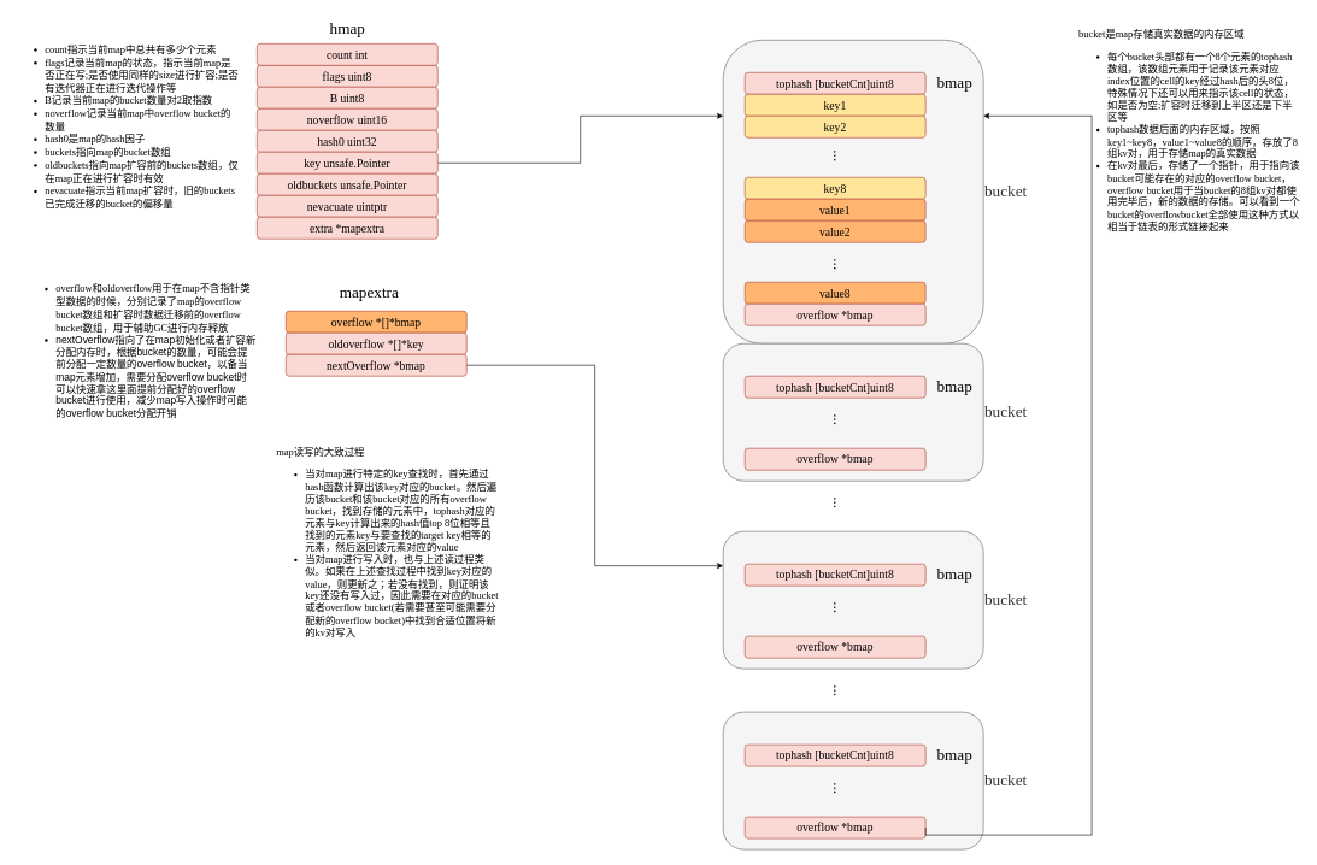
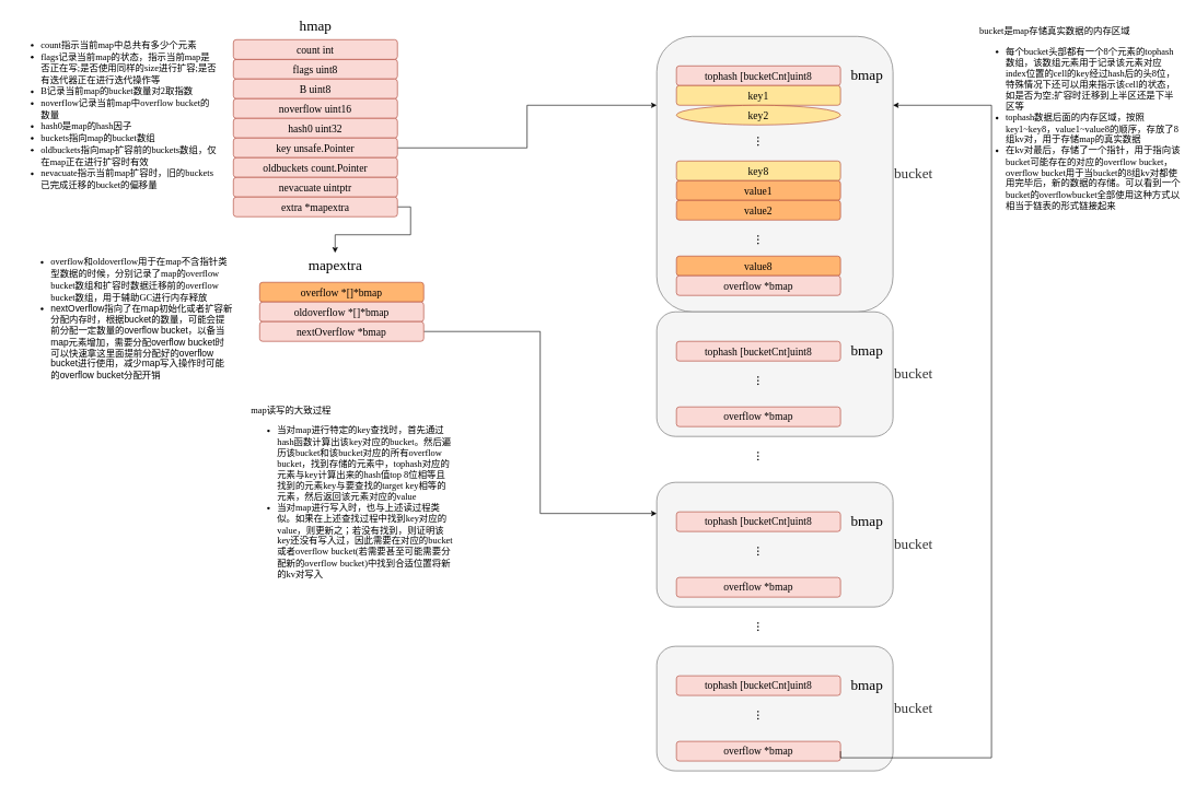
  <mxCell id="0" />
  <mxCell id="1" parent="0" />
  <mxCell id="2" value="&lt;ul style=&quot;font-family: Helvetica;&quot;&gt;&lt;li&gt;&lt;font face=&quot;Lucida Console&quot;&gt;count指示当前map中总共有多少个元素&lt;/font&gt;&lt;/li&gt;&lt;li&gt;&lt;font face=&quot;Lucida Console&quot;&gt;flags记录当前map的状态，指示当前map是否正在写;是否使用同样的size进行扩容;是否有迭代器正在进行迭代操作等&lt;/font&gt;&lt;/li&gt;&lt;li&gt;&lt;font face=&quot;Lucida Console&quot;&gt;B记录当前map的bucket数量对2取指数&lt;/font&gt;&lt;/li&gt;&lt;li&gt;&lt;font face=&quot;Lucida Console&quot;&gt;noverflow记录当前map中overflow bucket的数量&lt;/font&gt;&lt;/li&gt;&lt;li&gt;&lt;font face=&quot;Lucida Console&quot;&gt;hash0是map的hash因子&lt;/font&gt;&lt;/li&gt;&lt;li&gt;&lt;font face=&quot;Lucida Console&quot;&gt;buckets指向map的bucket数组&lt;/font&gt;&lt;/li&gt;&lt;li&gt;&lt;font face=&quot;Lucida Console&quot;&gt;oldbuckets指向map扩容前的buckets数组，仅在map正在进行扩容时有效&lt;/font&gt;&lt;/li&gt;&lt;li&gt;&lt;font face=&quot;Lucida Console&quot;&gt;nevacuate指示当前map扩容时，旧的buckets已完成迁移的bucket的偏移量&lt;/font&gt;&lt;/li&gt;&lt;/ul&gt;" style="rounded=0;whiteSpace=wrap;html=1;fontFamily=Lucida Console;fontSize=14;align=left;strokeColor=none;fillColor=none;" vertex="1" parent="1"><mxGeometry x="20" y="55" width="310" height="240" as="geometry" /></mxCell>
  <mxCell id="3" value="bucket" style="rounded=1;whiteSpace=wrap;html=1;fontSize=22;fontFamily=Lucida Console;fillColor=#f5f5f5;fontColor=#333333;strokeColor=#666666;labelPosition=right;verticalLabelPosition=middle;align=left;verticalAlign=middle;" vertex="1" parent="1"><mxGeometry x="1000" y="55" width="360" height="420" as="geometry" /></mxCell>
  <mxCell id="4" value="flags uint8" style="rounded=1;whiteSpace=wrap;html=1;fillColor=#fad9d5;strokeColor=#ae4132;fontSize=16;fontFamily=Lucida Console;" vertex="1" parent="1"><mxGeometry x="355" y="90" width="250" height="30" as="geometry" /></mxCell>
  <mxCell id="5" value="B uint8" style="rounded=1;whiteSpace=wrap;html=1;fillColor=#fad9d5;strokeColor=#ae4132;fontSize=16;fontFamily=Lucida Console;" vertex="1" parent="1"><mxGeometry x="355" y="120" width="250" height="30" as="geometry" /></mxCell>
  <mxCell id="6" value="noverflow uint16" style="rounded=1;whiteSpace=wrap;html=1;fillColor=#fad9d5;strokeColor=#ae4132;fontSize=16;fontFamily=Lucida Console;" vertex="1" parent="1"><mxGeometry x="355" y="150" width="250" height="30" as="geometry" /></mxCell>
  <mxCell id="7" value="hash0 uint32" style="rounded=1;whiteSpace=wrap;html=1;fillColor=#fad9d5;strokeColor=#ae4132;fontSize=16;fontFamily=Lucida Console;" vertex="1" parent="1"><mxGeometry x="355" y="180" width="250" height="30" as="geometry" /></mxCell>
  <mxCell id="8" style="edgeStyle=orthogonalEdgeStyle;rounded=0;orthogonalLoop=1;jettySize=auto;html=1;exitX=1;exitY=0.5;exitDx=0;exitDy=0;entryX=0;entryY=0.25;entryDx=0;entryDy=0;fontFamily=Lucida Console;fontSize=22;fontColor=default;" edge="1" parent="1" source="9" target="3"><mxGeometry relative="1" as="geometry" /></mxCell>
  <mxCell id="9" value="key unsafe.Pointer" style="rounded=1;whiteSpace=wrap;html=1;fillColor=#fad9d5;strokeColor=#ae4132;fontSize=16;fontFamily=Lucida Console;" vertex="1" parent="1"><mxGeometry x="355" y="210" width="250" height="30" as="geometry" /></mxCell>
- <mxCell id="10" value="oldbuckets unsafe.Pointer" style="rounded=1;whiteSpace=wrap;html=1;fillColor=#fad9d5;strokeColor=#ae4132;fontSize=16;fontFamily=Lucida Console;" vertex="1" parent="1"><mxGeometry x="355" y="240" width="250" height="30" as="geometry" /></mxCell>
+ <mxCell id="10" value="oldbuckets count.Pointer" style="rounded=1;whiteSpace=wrap;html=1;fillColor=#fad9d5;strokeColor=#ae4132;fontSize=16;fontFamily=Lucida Console;" vertex="1" parent="1"><mxGeometry x="355" y="240" width="250" height="30" as="geometry" /></mxCell>
  <mxCell id="11" value="nevacuate&amp;nbsp;uintptr" style="rounded=1;whiteSpace=wrap;html=1;fillColor=#fad9d5;strokeColor=#ae4132;fontSize=16;fontFamily=Lucida Console;" vertex="1" parent="1"><mxGeometry x="355" y="270" width="250" height="30" as="geometry" /></mxCell>
+ <mxCell id="12" style="edgeStyle=orthogonalEdgeStyle;rounded=0;orthogonalLoop=1;jettySize=auto;html=1;exitX=1;exitY=0.5;exitDx=0;exitDy=0;fontFamily=Lucida Console;fontSize=16;" edge="1" parent="1" source="13" target="21"><mxGeometry relative="1" as="geometry"><mxPoint x="590" y="415" as="targetPoint" /></mxGeometry></mxCell>
  <mxCell id="13" value="extra&amp;nbsp;*mapextra" style="rounded=1;whiteSpace=wrap;html=1;fillColor=#fad9d5;strokeColor=#ae4132;fontSize=16;fontFamily=Lucida Console;" vertex="1" parent="1"><mxGeometry x="355" y="300" width="250" height="30" as="geometry" /></mxCell>
  <mxCell id="14" value="overflow *[]*bmap" style="rounded=1;whiteSpace=wrap;html=1;fillColor=#ffb570;strokeColor=#ae4132;fontSize=16;fontFamily=Lucida Console;" vertex="1" parent="1"><mxGeometry x="395" y="430" width="250" height="30" as="geometry" /></mxCell>
- <mxCell id="15" value="oldoverflow *[]*key" style="rounded=1;whiteSpace=wrap;html=1;fillColor=#fad9d5;strokeColor=#ae4132;fontSize=16;fontFamily=Lucida Console;" vertex="1" parent="1"><mxGeometry x="395" y="460" width="250" height="30" as="geometry" /></mxCell>
+ <mxCell id="15" value="oldoverflow *[]*bmap" style="rounded=1;whiteSpace=wrap;html=1;fillColor=#fad9d5;strokeColor=#ae4132;fontSize=16;fontFamily=Lucida Console;" vertex="1" parent="1"><mxGeometry x="395" y="460" width="250" height="30" as="geometry" /></mxCell>
  <mxCell id="16" style="edgeStyle=orthogonalEdgeStyle;rounded=0;orthogonalLoop=1;jettySize=auto;html=1;exitX=1;exitY=0.5;exitDx=0;exitDy=0;entryX=0;entryY=0.25;entryDx=0;entryDy=0;fontFamily=Lucida Console;fontSize=22;fontColor=default;" edge="1" parent="1" source="17" target="38"><mxGeometry relative="1" as="geometry" /></mxCell>
  <mxCell id="17" value="nextOverflow *bmap" style="rounded=1;whiteSpace=wrap;html=1;fillColor=#fad9d5;strokeColor=#ae4132;fontSize=16;fontFamily=Lucida Console;" vertex="1" parent="1"><mxGeometry x="395" y="490" width="250" height="30" as="geometry" /></mxCell>
  <mxCell id="18" value="tophash [bucketCnt]uint8" style="rounded=1;whiteSpace=wrap;html=1;fillColor=#fad9d5;strokeColor=#ae4132;fontSize=16;fontFamily=Lucida Console;" vertex="1" parent="1"><mxGeometry x="1030" y="100" width="250" height="30" as="geometry" /></mxCell>
  <mxCell id="19" value="count int" style="rounded=1;whiteSpace=wrap;html=1;fillColor=#fad9d5;strokeColor=#ae4132;fontSize=16;fontFamily=Lucida Console;" vertex="1" parent="1"><mxGeometry x="355" y="60" width="250" height="30" as="geometry" /></mxCell>
  <mxCell id="20" value="hmap&lt;br style=&quot;font-size: 22px;&quot;&gt;" style="text;html=1;resizable=0;autosize=1;align=center;verticalAlign=middle;points=[];fillColor=none;strokeColor=none;rounded=0;labelBackgroundColor=none;labelBorderColor=none;fontFamily=Lucida Console;fontSize=22;fontColor=default;" vertex="1" parent="1"><mxGeometry x="440" y="20" width="80" height="40" as="geometry" /></mxCell>
  <mxCell id="21" value="mapextra" style="text;html=1;resizable=0;autosize=1;align=center;verticalAlign=middle;points=[];fillColor=none;strokeColor=none;rounded=0;labelBackgroundColor=none;labelBorderColor=none;fontFamily=Lucida Console;fontSize=22;fontColor=default;" vertex="1" parent="1"><mxGeometry x="445" y="385" width="130" height="40" as="geometry" /></mxCell>
  <mxCell id="22" value="bmap" style="text;html=1;resizable=0;autosize=1;align=center;verticalAlign=middle;points=[];fillColor=none;strokeColor=none;rounded=0;labelBackgroundColor=none;labelBorderColor=none;fontFamily=Lucida Console;fontSize=22;fontColor=default;" vertex="1" parent="1"><mxGeometry x="1280" y="95" width="80" height="40" as="geometry" /></mxCell>
  <mxCell id="23" value="key1" style="rounded=1;whiteSpace=wrap;html=1;fillColor=#FFE599;strokeColor=#ae4132;fontSize=16;fontFamily=Lucida Console;" vertex="1" parent="1"><mxGeometry x="1030" y="130" width="250" height="30" as="geometry" /></mxCell>
- <mxCell id="24" value="key2" style="rounded=1;whiteSpace=wrap;html=1;fillColor=#FFE599;strokeColor=#ae4132;fontSize=16;fontFamily=Lucida Console;" vertex="1" parent="1"><mxGeometry x="1030" y="160" width="250" height="30" as="geometry" /></mxCell>
+ <mxCell id="24" value="key2" style="ellipse;whiteSpace=wrap;html=1;fillColor=#FFE599;strokeColor=#ae4132;fontSize=16;fontFamily=Lucida Console;" vertex="1" parent="1"><mxGeometry x="1030" y="160" width="250" height="30" as="geometry" /></mxCell>
  <mxCell id="25" value="..." style="text;html=1;resizable=0;autosize=1;align=center;verticalAlign=middle;points=[];fillColor=none;strokeColor=none;rounded=0;labelBackgroundColor=none;labelBorderColor=none;fontFamily=Lucida Console;fontSize=22;fontColor=default;rotation=90;" vertex="1" parent="1"><mxGeometry x="1130" y="195" width="60" height="40" as="geometry" /></mxCell>
  <mxCell id="26" value="key8" style="rounded=1;whiteSpace=wrap;html=1;fillColor=#FFE599;strokeColor=#ae4132;fontSize=16;fontFamily=Lucida Console;" vertex="1" parent="1"><mxGeometry x="1030" y="245" width="250" height="30" as="geometry" /></mxCell>
  <mxCell id="27" value="value1" style="rounded=1;whiteSpace=wrap;html=1;fillColor=#FFB570;strokeColor=#ae4132;fontSize=16;fontFamily=Lucida Console;" vertex="1" parent="1"><mxGeometry x="1030" y="275" width="250" height="30" as="geometry" /></mxCell>
  <mxCell id="28" value="value2" style="rounded=1;whiteSpace=wrap;html=1;fillColor=#FFB570;strokeColor=#ae4132;fontSize=16;fontFamily=Lucida Console;" vertex="1" parent="1"><mxGeometry x="1030" y="305" width="250" height="30" as="geometry" /></mxCell>
  <mxCell id="29" value="value8" style="rounded=1;whiteSpace=wrap;html=1;fillColor=#FFB570;strokeColor=#ae4132;fontSize=16;fontFamily=Lucida Console;" vertex="1" parent="1"><mxGeometry x="1030" y="390" width="250" height="30" as="geometry" /></mxCell>
  <mxCell id="30" value="overflow *bmap" style="rounded=1;whiteSpace=wrap;html=1;fillColor=#fad9d5;strokeColor=#ae4132;fontSize=16;fontFamily=Lucida Console;" vertex="1" parent="1"><mxGeometry x="1030" y="420" width="250" height="30" as="geometry" /></mxCell>
  <mxCell id="31" value="..." style="text;html=1;resizable=0;autosize=1;align=center;verticalAlign=middle;points=[];fillColor=none;strokeColor=none;rounded=0;labelBackgroundColor=none;labelBorderColor=none;fontFamily=Lucida Console;fontSize=22;fontColor=default;rotation=90;" vertex="1" parent="1"><mxGeometry x="1130" y="345" width="60" height="40" as="geometry" /></mxCell>
  <mxCell id="32" value="bucket" style="rounded=1;whiteSpace=wrap;html=1;fontSize=22;fontFamily=Lucida Console;fillColor=#f5f5f5;fontColor=#333333;strokeColor=#666666;labelPosition=right;verticalLabelPosition=middle;align=left;verticalAlign=middle;" vertex="1" parent="1"><mxGeometry x="1000" y="475" width="360" height="190" as="geometry" /></mxCell>
  <mxCell id="33" value="tophash [bucketCnt]uint8" style="rounded=1;whiteSpace=wrap;html=1;fillColor=#fad9d5;strokeColor=#ae4132;fontSize=16;fontFamily=Lucida Console;" vertex="1" parent="1"><mxGeometry x="1030" y="520" width="250" height="30" as="geometry" /></mxCell>
  <mxCell id="34" value="bmap" style="text;html=1;resizable=0;autosize=1;align=center;verticalAlign=middle;points=[];fillColor=none;strokeColor=none;rounded=0;labelBackgroundColor=none;labelBorderColor=none;fontFamily=Lucida Console;fontSize=22;fontColor=default;" vertex="1" parent="1"><mxGeometry x="1280" y="515" width="80" height="40" as="geometry" /></mxCell>
  <mxCell id="35" value="overflow *bmap" style="rounded=1;whiteSpace=wrap;html=1;fillColor=#fad9d5;strokeColor=#ae4132;fontSize=16;fontFamily=Lucida Console;" vertex="1" parent="1"><mxGeometry x="1030" y="620" width="250" height="30" as="geometry" /></mxCell>
  <mxCell id="36" value="..." style="text;html=1;resizable=0;autosize=1;align=center;verticalAlign=middle;points=[];fillColor=none;strokeColor=none;rounded=0;labelBackgroundColor=none;labelBorderColor=none;fontFamily=Lucida Console;fontSize=22;fontColor=default;rotation=90;" vertex="1" parent="1"><mxGeometry x="1130" y="560" width="60" height="40" as="geometry" /></mxCell>
  <mxCell id="37" value="..." style="text;html=1;resizable=0;autosize=1;align=center;verticalAlign=middle;points=[];fillColor=none;strokeColor=none;rounded=0;labelBackgroundColor=none;labelBorderColor=none;fontFamily=Lucida Console;fontSize=22;fontColor=default;rotation=90;" vertex="1" parent="1"><mxGeometry x="1130" y="675" width="60" height="40" as="geometry" /></mxCell>
  <mxCell id="38" value="bucket" style="rounded=1;whiteSpace=wrap;html=1;fontSize=22;fontFamily=Lucida Console;fillColor=#f5f5f5;fontColor=#333333;strokeColor=#666666;labelPosition=right;verticalLabelPosition=middle;align=left;verticalAlign=middle;" vertex="1" parent="1"><mxGeometry x="1000" y="735" width="360" height="190" as="geometry" /></mxCell>
  <mxCell id="39" value="tophash [bucketCnt]uint8" style="rounded=1;whiteSpace=wrap;html=1;fillColor=#fad9d5;strokeColor=#ae4132;fontSize=16;fontFamily=Lucida Console;" vertex="1" parent="1"><mxGeometry x="1030" y="780" width="250" height="30" as="geometry" /></mxCell>
  <mxCell id="40" value="bmap" style="text;html=1;resizable=0;autosize=1;align=center;verticalAlign=middle;points=[];fillColor=none;strokeColor=none;rounded=0;labelBackgroundColor=none;labelBorderColor=none;fontFamily=Lucida Console;fontSize=22;fontColor=default;" vertex="1" parent="1"><mxGeometry x="1280" y="775" width="80" height="40" as="geometry" /></mxCell>
  <mxCell id="41" value="overflow *bmap" style="rounded=1;whiteSpace=wrap;html=1;fillColor=#fad9d5;strokeColor=#ae4132;fontSize=16;fontFamily=Lucida Console;" vertex="1" parent="1"><mxGeometry x="1030" y="880" width="250" height="30" as="geometry" /></mxCell>
  <mxCell id="42" value="..." style="text;html=1;resizable=0;autosize=1;align=center;verticalAlign=middle;points=[];fillColor=none;strokeColor=none;rounded=0;labelBackgroundColor=none;labelBorderColor=none;fontFamily=Lucida Console;fontSize=22;fontColor=default;rotation=90;" vertex="1" parent="1"><mxGeometry x="1130" y="820" width="60" height="40" as="geometry" /></mxCell>
  <mxCell id="43" value="bucket" style="rounded=1;whiteSpace=wrap;html=1;fontSize=22;fontFamily=Lucida Console;fillColor=#f5f5f5;fontColor=#333333;strokeColor=#666666;labelPosition=right;verticalLabelPosition=middle;align=left;verticalAlign=middle;" vertex="1" parent="1"><mxGeometry x="1000" y="985" width="360" height="190" as="geometry" /></mxCell>
  <mxCell id="44" value="tophash [bucketCnt]uint8" style="rounded=1;whiteSpace=wrap;html=1;fillColor=#fad9d5;strokeColor=#ae4132;fontSize=16;fontFamily=Lucida Console;" vertex="1" parent="1"><mxGeometry x="1030" y="1030" width="250" height="30" as="geometry" /></mxCell>
  <mxCell id="45" value="bmap" style="text;html=1;resizable=0;autosize=1;align=center;verticalAlign=middle;points=[];fillColor=none;strokeColor=none;rounded=0;labelBackgroundColor=none;labelBorderColor=none;fontFamily=Lucida Console;fontSize=22;fontColor=default;" vertex="1" parent="1"><mxGeometry x="1280" y="1025" width="80" height="40" as="geometry" /></mxCell>
  <mxCell id="46" value="overflow *bmap" style="rounded=1;whiteSpace=wrap;html=1;fillColor=#fad9d5;strokeColor=#ae4132;fontSize=16;fontFamily=Lucida Console;" vertex="1" parent="1"><mxGeometry x="1030" y="1130" width="250" height="30" as="geometry" /></mxCell>
  <mxCell id="47" value="..." style="text;html=1;resizable=0;autosize=1;align=center;verticalAlign=middle;points=[];fillColor=none;strokeColor=none;rounded=0;labelBackgroundColor=none;labelBorderColor=none;fontFamily=Lucida Console;fontSize=22;fontColor=default;rotation=90;" vertex="1" parent="1"><mxGeometry x="1130" y="1070" width="60" height="40" as="geometry" /></mxCell>
  <mxCell id="48" value="..." style="text;html=1;resizable=0;autosize=1;align=center;verticalAlign=middle;points=[];fillColor=none;strokeColor=none;rounded=0;labelBackgroundColor=none;labelBorderColor=none;fontFamily=Lucida Console;fontSize=22;fontColor=default;rotation=90;" vertex="1" parent="1"><mxGeometry x="1130" y="935" width="60" height="40" as="geometry" /></mxCell>
  <mxCell id="49" style="edgeStyle=orthogonalEdgeStyle;rounded=0;orthogonalLoop=1;jettySize=auto;html=1;exitX=1;exitY=0.5;exitDx=0;exitDy=0;entryX=1;entryY=0.25;entryDx=0;entryDy=0;fontFamily=Lucida Console;fontSize=22;fontColor=default;" edge="1" parent="1" source="46" target="3"><mxGeometry relative="1" as="geometry"><Array as="points"><mxPoint x="1510" y="1155" /><mxPoint x="1510" y="160" /></Array><mxPoint x="1280" y="1825" as="sourcePoint" /></mxGeometry></mxCell>
  <mxCell id="50" value="&lt;ul style=&quot;font-family: Helvetica;&quot;&gt;&lt;li&gt;&lt;font face=&quot;Lucida Console&quot;&gt;overflow和oldoverflow用于在map不含指针类型数据的时候，分别记录了map的overflow bucket数组和扩容时数据迁移前的overflow bucket数组，用于辅助GC进行内存释放&lt;/font&gt;&lt;/li&gt;&lt;li&gt;nextOverflow指向了在map初始化或者扩容新分配内存时，根据bucket的数量，可能会提前分配一定数量的overflow bucket，以备当map元素增加，需要分配overflow bucket时可以快速拿这里面提前分配好的overflow bucket进行使用，减少map写入操作时可能的overflow bucket分配开销&lt;/li&gt;&lt;/ul&gt;" style="rounded=0;whiteSpace=wrap;html=1;fontFamily=Lucida Console;fontSize=14;align=left;strokeColor=none;fillColor=none;" vertex="1" parent="1"><mxGeometry x="35" y="370" width="320" height="230" as="geometry" /></mxCell>
  <mxCell id="51" value="&lt;div&gt;bucket是map存储真实数据的内存区域&lt;/div&gt;&lt;div&gt;&lt;ul&gt;&lt;li&gt;每个bucket头部都有一个8个元素的tophash数组，该数组元素用于记录该元素对应index位置的cell的key经过hash后的头8位，特殊情况下还可以用来指示该cell的状态，如是否为空;扩容时迁移到上半区还是下半区等&lt;/li&gt;&lt;li&gt;tophash数据后面的内存区域，按照key1~key8，value1~value8的顺序，存放了8组kv对，用于存储map的真实数据&lt;/li&gt;&lt;li&gt;在kv对最后，存储了一个指针，用于指向该bucket可能存在的对应的overflow bucket，overflow bucket用于当bucket的8组kv对都使用完毕后，新的数据的存储。可以看到一个bucket的overflowbucket全部使用这种方式以相当于链表的形式链接起来&lt;/li&gt;&lt;/ul&gt;&lt;/div&gt;" style="rounded=0;whiteSpace=wrap;html=1;fontFamily=Lucida Console;fontSize=14;align=left;strokeColor=none;fillColor=none;" vertex="1" parent="1"><mxGeometry x="1490" y="30" width="310" height="315" as="geometry" /></mxCell>
  <mxCell id="52" value="&lt;div&gt;map读写的大致过程&lt;/div&gt;&lt;div&gt;&lt;ul&gt;&lt;li&gt;当对map进行特定的key查找时，首先通过hash函数计算出该key对应的bucket。然后遍历该bucket和该bucket对应的所有overflow bucket，找到存储的元素中，tophash对应的元素与key计算出来的hash值top 8位相等且找到的元素key与要查找的target key相等的元素，然后返回该元素对应的value&lt;/li&gt;&lt;li&gt;当对map进行写入时，也与上述读过程类似。如果在上述查找过程中找到key对应的value，则更新之；若没有找到，则证明该key还没有写入过，因此需要在对应的bucket或者overflow bucket(若需要甚至可能需要分配新的overflow bucket)中找到合适位置将新的kv对写入&lt;/li&gt;&lt;/ul&gt;&lt;/div&gt;" style="rounded=0;whiteSpace=wrap;html=1;fontFamily=Lucida Console;fontSize=14;align=left;strokeColor=none;fillColor=none;" vertex="1" parent="1"><mxGeometry x="380" y="600" width="310" height="315" as="geometry" /></mxCell>
